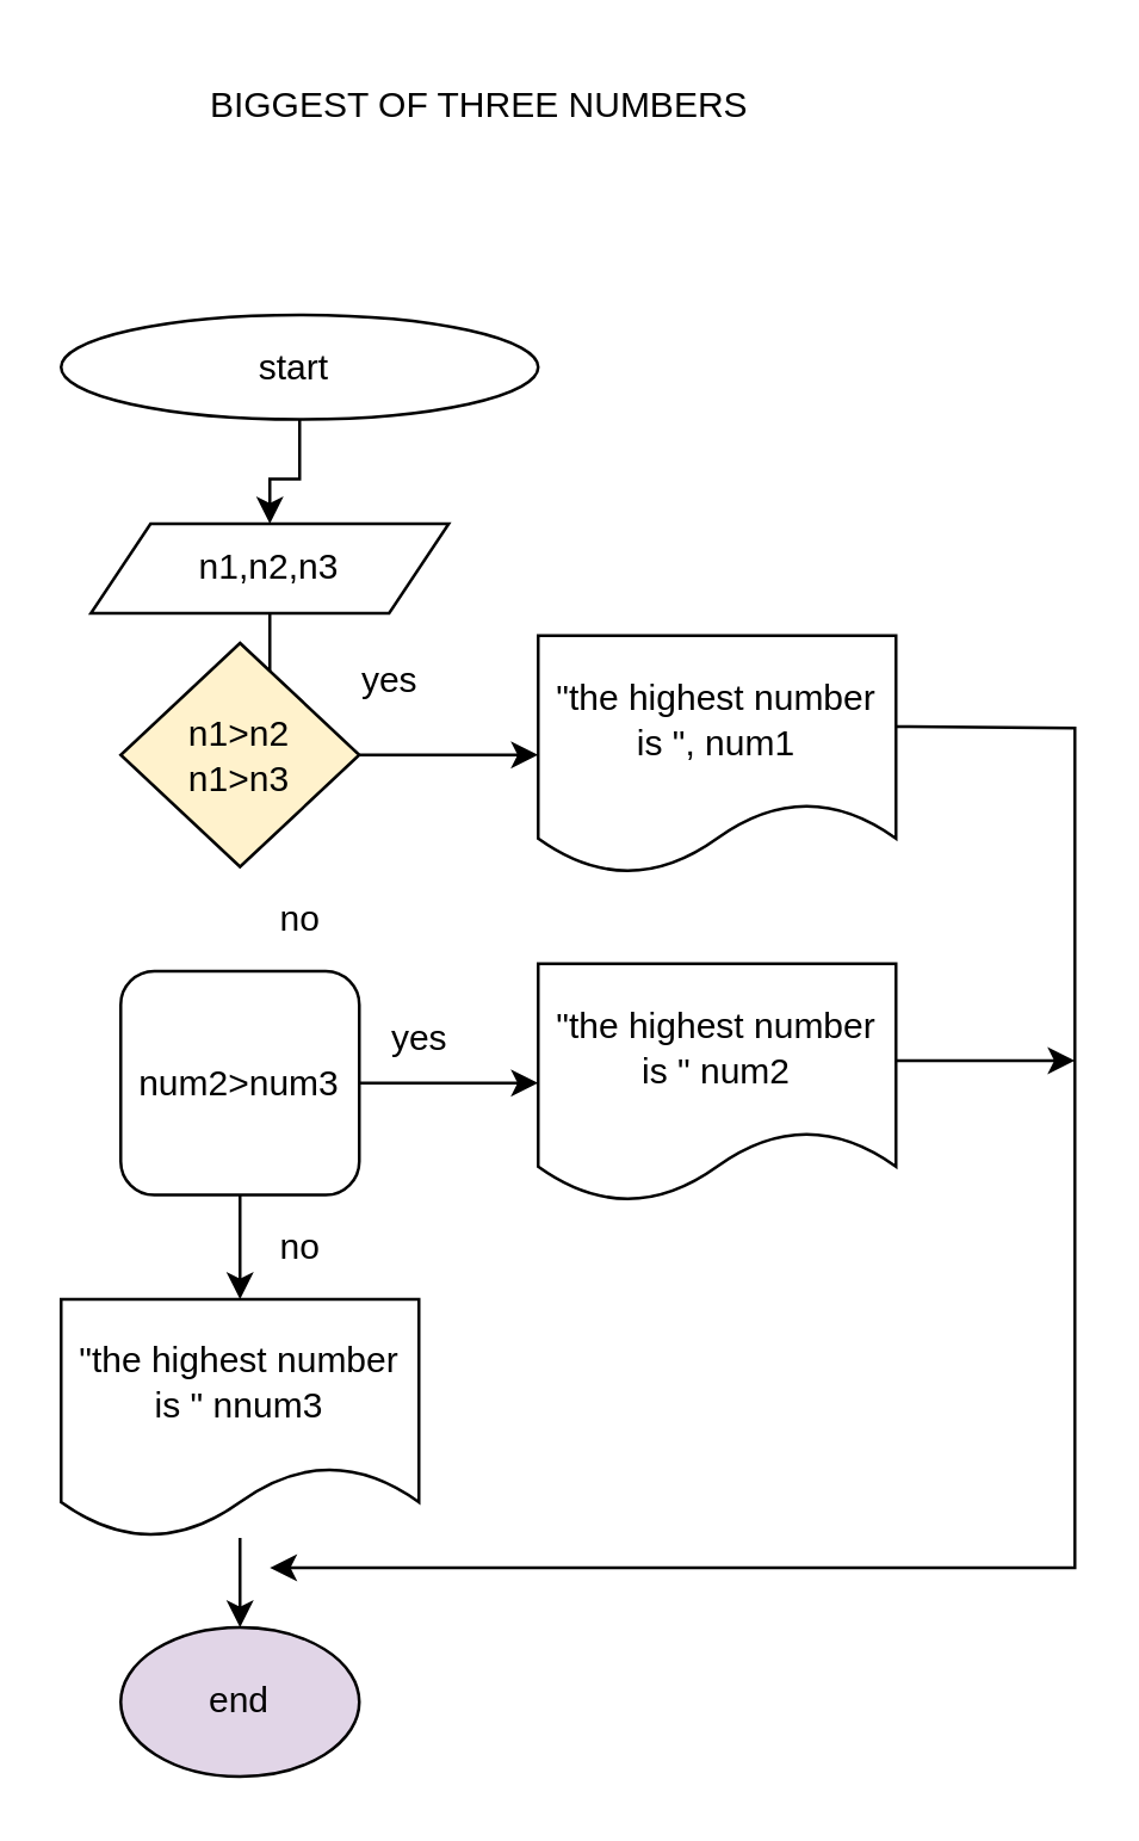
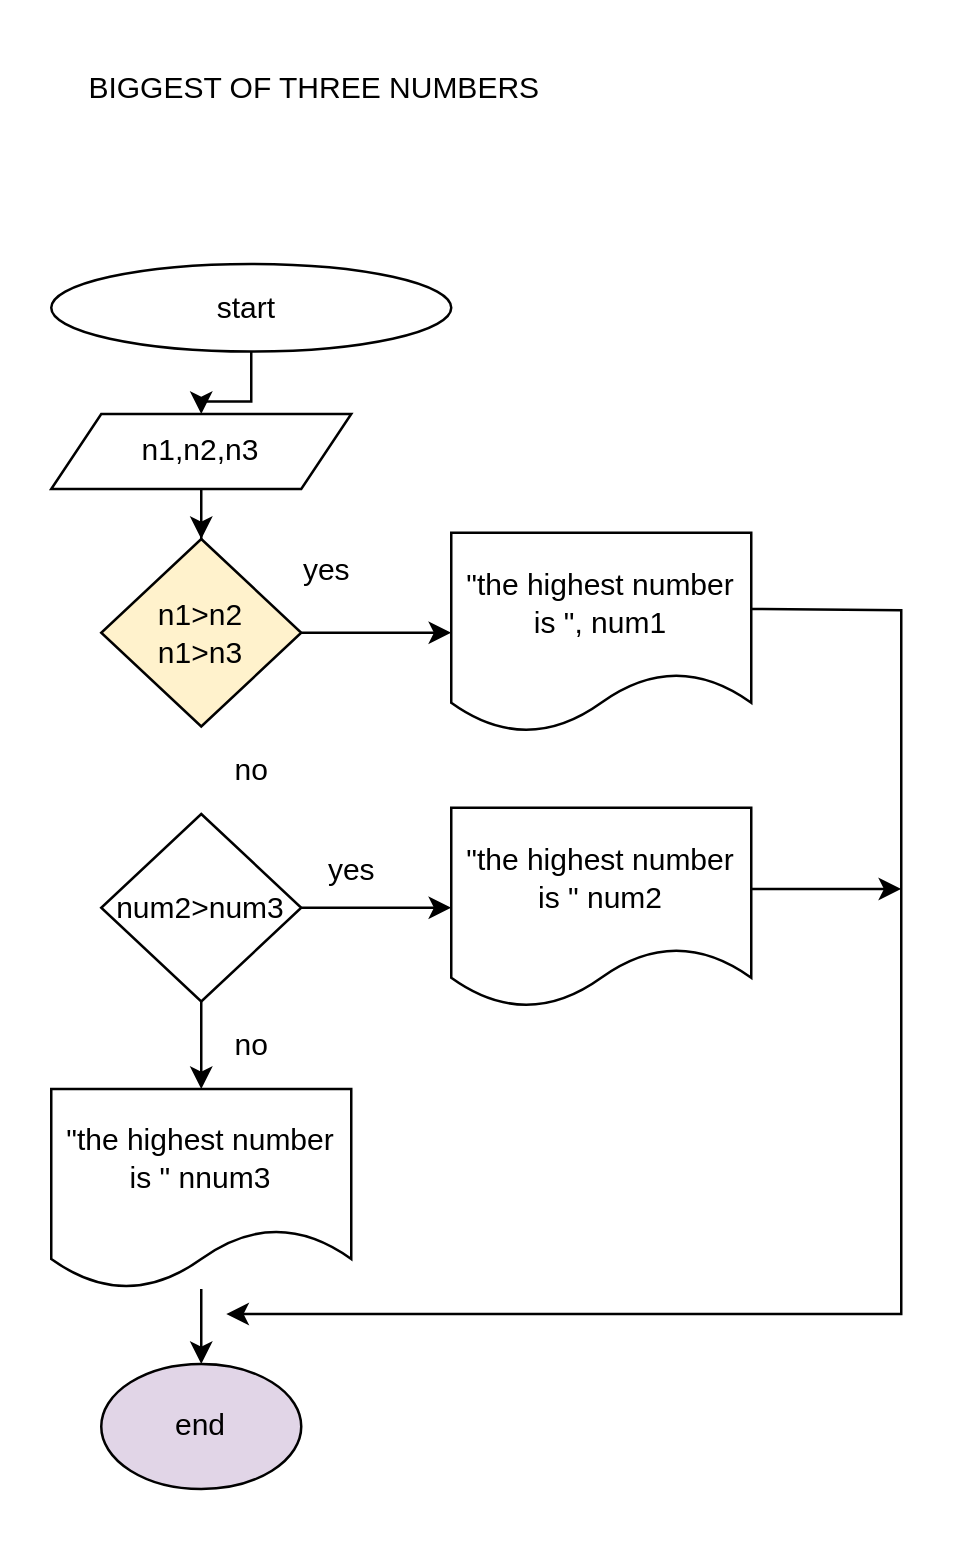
  <mxCell id="0" />
  <mxCell id="1" parent="0" />
  <mxCell id="2" value="" style="edgeStyle=orthogonalEdgeStyle;rounded=0;orthogonalLoop=1;jettySize=auto;html=1;" edge="1" parent="1" source="3" target="5"><mxGeometry relative="1" as="geometry" /></mxCell>
  <mxCell id="3" value="start&amp;nbsp;" style="ellipse;whiteSpace=wrap;html=1;" vertex="1" parent="1"><mxGeometry x="20" y="105" width="160" height="35" as="geometry" /></mxCell>
  <mxCell id="4" value="" style="edgeStyle=orthogonalEdgeStyle;rounded=0;orthogonalLoop=1;jettySize=auto;html=1;" edge="1" parent="1" source="5" target="7"><mxGeometry relative="1" as="geometry" /></mxCell>
- <mxCell id="5" value="n1,n2,n3" style="shape=parallelogram;perimeter=parallelogramPerimeter;whiteSpace=wrap;html=1;fixedSize=1;" vertex="1" parent="1"><mxGeometry x="30" y="175" width="120" height="30" as="geometry" /></mxCell>
+ <mxCell id="5" value="n1,n2,n3" style="shape=parallelogram;perimeter=parallelogramPerimeter;whiteSpace=wrap;html=1;fixedSize=1;" vertex="1" parent="1"><mxGeometry x="20" y="165" width="120" height="30" as="geometry" /></mxCell>
  <mxCell id="6" value="" style="edgeStyle=orthogonalEdgeStyle;rounded=0;orthogonalLoop=1;jettySize=auto;html=1;" edge="1" parent="1" source="7" target="8"><mxGeometry relative="1" as="geometry" /></mxCell>
  <mxCell id="7" value="n1&amp;gt;n2&lt;br&gt;n1&amp;gt;n3" style="rhombus;whiteSpace=wrap;html=1;fillColor=#fff2cc;" vertex="1" parent="1"><mxGeometry x="40" y="215" width="80" height="75" as="geometry" /></mxCell>
  <mxCell id="8" value="&quot;the highest number is &quot;, num1" style="shape=document;whiteSpace=wrap;html=1;boundedLbl=1;" vertex="1" parent="1"><mxGeometry x="180" y="212.5" width="120" height="80" as="geometry" /></mxCell>
  <mxCell id="9" value="" style="edgeStyle=orthogonalEdgeStyle;rounded=0;orthogonalLoop=1;jettySize=auto;html=1;" edge="1" parent="1" source="11" target="12"><mxGeometry relative="1" as="geometry" /></mxCell>
  <mxCell id="10" value="" style="edgeStyle=orthogonalEdgeStyle;rounded=0;orthogonalLoop=1;jettySize=auto;html=1;" edge="1" parent="1" source="11" target="14"><mxGeometry relative="1" as="geometry" /></mxCell>
- <mxCell id="11" value="num2&amp;gt;num3" style="whiteSpace=wrap;html=1;rounded=1;" vertex="1" parent="1"><mxGeometry x="40" y="325" width="80" height="75" as="geometry" /></mxCell>
+ <mxCell id="11" value="num2&amp;gt;num3" style="rhombus;whiteSpace=wrap;html=1;" vertex="1" parent="1"><mxGeometry x="40" y="325" width="80" height="75" as="geometry" /></mxCell>
  <mxCell id="12" value="&quot;the highest number is &quot; num2" style="shape=document;whiteSpace=wrap;html=1;boundedLbl=1;" vertex="1" parent="1"><mxGeometry x="180" y="322.5" width="120" height="80" as="geometry" /></mxCell>
  <mxCell id="13" value="" style="edgeStyle=orthogonalEdgeStyle;rounded=0;orthogonalLoop=1;jettySize=auto;html=1;" edge="1" parent="1" source="14" target="19"><mxGeometry relative="1" as="geometry" /></mxCell>
  <mxCell id="14" value="&quot;the highest number is &quot; nnum3" style="shape=document;whiteSpace=wrap;html=1;boundedLbl=1;" vertex="1" parent="1"><mxGeometry x="20" y="435" width="120" height="80" as="geometry" /></mxCell>
  <mxCell id="15" value="yes" style="text;html=1;align=center;verticalAlign=middle;resizable=0;points=[];autosize=1;strokeColor=none;fillColor=none;" vertex="1" parent="1"><mxGeometry x="110" y="213" width="40" height="30" as="geometry" /></mxCell>
  <mxCell id="16" value="no" style="text;html=1;align=center;verticalAlign=middle;resizable=0;points=[];autosize=1;strokeColor=none;fillColor=none;" vertex="1" parent="1"><mxGeometry x="80" y="293" width="40" height="30" as="geometry" /></mxCell>
  <mxCell id="17" value="yes" style="text;html=1;align=center;verticalAlign=middle;resizable=0;points=[];autosize=1;strokeColor=none;fillColor=none;" vertex="1" parent="1"><mxGeometry x="120" y="333" width="40" height="30" as="geometry" /></mxCell>
  <mxCell id="18" value="no" style="text;html=1;align=center;verticalAlign=middle;resizable=0;points=[];autosize=1;strokeColor=none;fillColor=none;" vertex="1" parent="1"><mxGeometry x="80" y="403" width="40" height="30" as="geometry" /></mxCell>
  <mxCell id="19" value="end" style="ellipse;whiteSpace=wrap;html=1;fillColor=#e1d5e7;" vertex="1" parent="1"><mxGeometry x="40" y="545" width="80" height="50" as="geometry" /></mxCell>
  <mxCell id="20" value="" style="endArrow=classic;html=1;rounded=0;" edge="1" parent="1"><mxGeometry width="50" height="50" relative="1" as="geometry"><mxPoint x="300" y="243" as="sourcePoint" /><mxPoint x="90" y="525" as="targetPoint" /><Array as="points"><mxPoint x="360" y="243.5" /><mxPoint x="360" y="525" /></Array></mxGeometry></mxCell>
  <mxCell id="21" value="" style="endArrow=classic;html=1;rounded=0;" edge="1" parent="1"><mxGeometry width="50" height="50" relative="1" as="geometry"><mxPoint x="300" y="355" as="sourcePoint" /><mxPoint x="360" y="355" as="targetPoint" /></mxGeometry></mxCell>
- <mxCell id="22" value="BIGGEST OF THREE NUMBERS" style="text;html=1;align=center;verticalAlign=middle;resizable=0;points=[];autosize=1;strokeColor=none;fillColor=none;" vertex="1" parent="1"><mxGeometry x="60" y="20" width="200" height="30" as="geometry" /></mxCell>
+ <mxCell id="22" value="BIGGEST OF THREE NUMBERS" style="text;html=1;align=center;verticalAlign=middle;resizable=0;points=[];autosize=1;strokeColor=none;fillColor=none;" vertex="1" parent="1"><mxGeometry x="25" y="20" width="200" height="30" as="geometry" /></mxCell>
